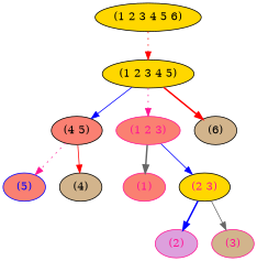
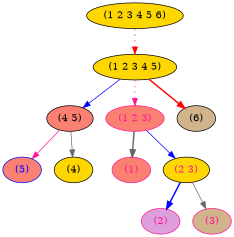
  strict digraph {
    node [fillcolor=salmon style=filled]
    edge [color=blue style=solid]
    n1 [fillcolor=gold label="(1 2 3 4 5)"]
    n2 [label="(4 5)"]
    n3 [color=deeppink fontcolor=deeppink label="(1 2 3)"]
    n4 [fillcolor=tan label="(6)"]
    n5 [color=blue fontcolor=blue label="(5)"]
-   n6 [fillcolor=tan label="(4)"]
+   n6 [fillcolor=gold label="(4)"]
    n7 [color=deeppink fontcolor=deeppink label="(1)"]
    n8 [color=black fillcolor=gold fontcolor=deeppink label="(2 3)"]
    n9 [color=deeppink fillcolor=plum fontcolor=deeppink label="(2)"]
    n10 [color=deeppink fillcolor=tan fontcolor=deeppink label="(3)"]
    n11 [fillcolor=gold label="(1 2 3 4 5 6)"]
    n1 -> n2
    n1 -> n3 [color=deeppink style=dotted]
    n1 -> n4 [color=red style=bold]
-   n2 -> n5 [color=deeppink style=dotted]
-   n2 -> n6 [color=red]
+   n2 -> n5 [color=deeppink]
+   n2 -> n6 [color=gray40]
    n3 -> n7 [color=gray40 style=bold]
    n3 -> n8
    n8 -> n9 [style=bold]
    n8 -> n10 [color=gray40]
    n11 -> n1 [color=red style=dotted]
  }
